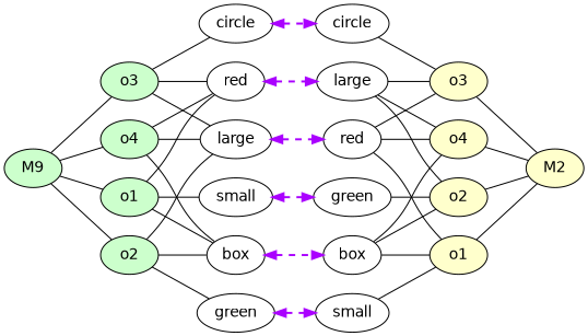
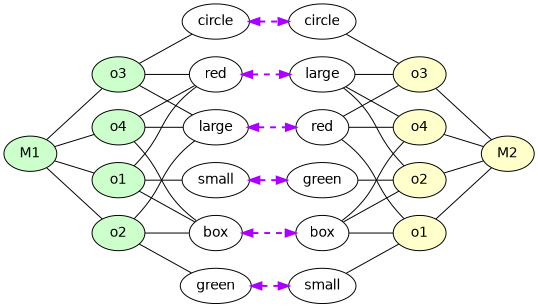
  strict digraph {
    rankdir=LR
    node [fontname=Helvetica shape=oval]
    edge [constraint=true dir=none]
-   M1 [fillcolor="#CCFFCC" height=0.5 style=filled width=0.75 label=M9]
+   M1 [fillcolor="#CCFFCC" height=0.5 style=filled width=0.75]
    n2 [fillcolor="#CCFFCC" height=0.5 label=o1 style=filled width=0.75]
    n3 [fillcolor="#CCFFCC" height=0.5 label=o2 style=filled width=0.75]
    n4 [fillcolor="#CCFFCC" height=0.5 label=o3 style=filled width=0.75]
    n5 [fillcolor="#CCFFCC" height=0.5 label=o4 style=filled width=0.75]
    n6 [height=0.5 label=red width=0.75]
    n7 [height=0.5 label=box width=0.75]
    n8 [height=0.5 label=small width=0.88464]
    n9 [height=0.5 label=green width=0.93881]
    n10 [height=0.5 label=large width=0.86659]
    n11 [height=0.5 label=circle width=0.88464]
    M2 [fillcolor="#FFFFCC" height=0.5 style=filled width=0.75]
    n13 [height=0.5 label=large width=0.86659]
    n14 [height=0.5 label=box width=0.75]
    n15 [height=0.5 label=green width=0.93881]
    n16 [fillcolor="#FFFFCC" height=0.5 label=o3 style=filled width=0.75]
    n17 [fillcolor="#FFFFCC" height=0.5 label=o4 style=filled width=0.75]
    n18 [fillcolor="#FFFFCC" height=0.5 label=o2 style=filled width=0.75]
    n19 [fillcolor="#FFFFCC" height=0.5 label=o1 style=filled width=0.75]
    n20 [height=0.5 label=red width=0.75]
    n21 [height=0.5 label=small width=0.88464]
    n22 [height=0.5 label=circle width=0.88464]
    M1 -> n2 [penwidth=1]
    M1 -> n3 [penwidth=1]
    M1 -> n4 [penwidth=1]
    M1 -> n5 [penwidth=1]
    n2 -> n6
    n2 -> n7
    n2 -> n8
    n3 -> n7
    n3 -> n9
    n3 -> n10
    n4 -> n6
    n4 -> n10
    n4 -> n11
    n5 -> n6
    n5 -> n7
    n5 -> n10
    n6 -> n13 [color="#AA00FF" dir=both penwidth=2 style=dashed]
    n7 -> n14 [color="#AA00FF" dir=both penwidth=2 style=dashed]
    n8 -> n15 [color="#AA00FF" dir=both penwidth=2 style=dashed]
    n9 -> n21 [color="#AA00FF" dir=both penwidth=2 style=dashed]
    n10 -> n20 [color="#AA00FF" dir=both penwidth=2 style=dashed]
    n11 -> n22 [color="#AA00FF" dir=both penwidth=2 style=dashed]
    n13 -> n16
    n13 -> n17
    n13 -> n18
    n14 -> n17
    n14 -> n18
    n14 -> n19
    n15 -> n18
    n16 -> M2 [penwidth=1]
    n17 -> M2 [penwidth=1]
    n18 -> M2 [penwidth=1]
    n19 -> M2 [penwidth=1]
    n20 -> n16
    n20 -> n17
    n20 -> n19
    n21 -> n19
    n22 -> n16
  }
